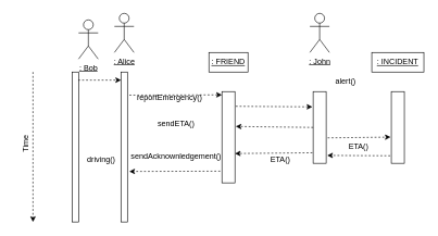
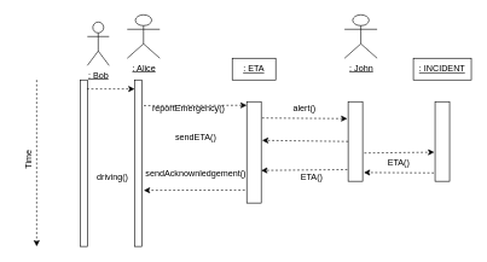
  <mxCell id="0" />
  <mxCell id="1" parent="0" />
  <mxCell id="2" value="" style="rounded=0;whiteSpace=wrap;html=1;" vertex="1" parent="1"><mxGeometry x="320" y="80" width="60" height="30" as="geometry" /></mxCell>
  <mxCell id="3" value="reportEmergency()" style="text;html=1;strokeColor=none;fillColor=none;align=center;verticalAlign=middle;whiteSpace=wrap;rounded=0;" vertex="1" parent="1"><mxGeometry x="240" y="140" width="40" height="20" as="geometry" /></mxCell>
- <mxCell id="4" value=": FRIEND" style="text;html=1;strokeColor=none;fillColor=none;align=center;verticalAlign=middle;whiteSpace=wrap;rounded=0;fontStyle=4" vertex="1" parent="1"><mxGeometry x="320" y="85" width="60" height="20" as="geometry" /></mxCell>
+ <mxCell id="4" value=": ETA" style="text;html=1;strokeColor=none;fillColor=none;align=center;verticalAlign=middle;whiteSpace=wrap;rounded=0;fontStyle=4" vertex="1" parent="1"><mxGeometry x="320" y="85" width="60" height="20" as="geometry" /></mxCell>
  <mxCell id="5" value="" style="rounded=0;whiteSpace=wrap;html=1;" vertex="1" parent="1"><mxGeometry x="185" y="110" width="10" height="230" as="geometry" /></mxCell>
  <mxCell id="6" value="" style="endArrow=classic;html=1;dashed=1;" edge="1" parent="1"><mxGeometry width="50" height="50" relative="1" as="geometry"><mxPoint x="50" y="110" as="sourcePoint" /><mxPoint x="50" y="340" as="targetPoint" /></mxGeometry></mxCell>
  <mxCell id="7" value="Time" style="text;html=1;strokeColor=none;fillColor=none;align=center;verticalAlign=middle;whiteSpace=wrap;rounded=0;rotation=-90;" vertex="1" parent="1"><mxGeometry x="20" y="210" width="40" height="20" as="geometry" /></mxCell>
- <mxCell id="8" value=": Alice" style="shape=umlActor;verticalLabelPosition=bottom;verticalAlign=top;html=1;outlineConnect=0;fontStyle=4" vertex="1" parent="1"><mxGeometry x="175" y="20" width="30" height="60" as="geometry" /></mxCell>
+ <mxCell id="8" value=": Alice" style="shape=umlActor;verticalLabelPosition=bottom;verticalAlign=top;html=1;outlineConnect=0;fontStyle=4" vertex="1" parent="1"><mxGeometry x="175" y="20" width="45" height="60" as="geometry" /></mxCell>
  <mxCell id="9" value="" style="rounded=0;whiteSpace=wrap;html=1;fontColor=#000000;" vertex="1" parent="1"><mxGeometry x="340" y="140" width="20" height="140" as="geometry" /></mxCell>
  <mxCell id="10" value="" style="endArrow=classic;html=1;dashed=1;fontColor=#000000;exitX=1.3;exitY=0.154;exitDx=0;exitDy=0;exitPerimeter=0;" edge="1" parent="1" source="5"><mxGeometry width="50" height="50" relative="1" as="geometry"><mxPoint x="260" y="190" as="sourcePoint" /><mxPoint x="340" y="145" as="targetPoint" /></mxGeometry></mxCell>
  <mxCell id="11" value="" style="endArrow=classic;html=1;dashed=1;fontColor=#000000;entryX=1.286;entryY=0.663;entryDx=0;entryDy=0;entryPerimeter=0;exitX=-0.131;exitY=0.872;exitDx=0;exitDy=0;exitPerimeter=0;" edge="1" parent="1" source="9" target="5"><mxGeometry width="50" height="50" relative="1" as="geometry"><mxPoint x="340" y="193" as="sourcePoint" /><mxPoint x="350" y="155" as="targetPoint" /><Array as="points" /></mxGeometry></mxCell>
  <mxCell id="12" value="sendAcknownledgement()" style="text;html=1;strokeColor=none;fillColor=none;align=center;verticalAlign=middle;whiteSpace=wrap;rounded=0;" vertex="1" parent="1"><mxGeometry x="250" y="230" width="40" height="20" as="geometry" /></mxCell>
  <mxCell id="13" value="" style="rounded=0;whiteSpace=wrap;html=1;fontColor=#000000;" vertex="1" parent="1"><mxGeometry x="480" y="140" width="20" height="110" as="geometry" /></mxCell>
  <mxCell id="14" value="" style="endArrow=classic;html=1;dashed=1;fontColor=#000000;exitX=1.06;exitY=0.161;exitDx=0;exitDy=0;exitPerimeter=0;entryX=-0.06;entryY=0.213;entryDx=0;entryDy=0;entryPerimeter=0;" edge="1" parent="1" source="9" target="13"><mxGeometry width="50" height="50" relative="1" as="geometry"><mxPoint x="360" y="150.42" as="sourcePoint" /><mxPoint x="470" y="170" as="targetPoint" /><Array as="points" /></mxGeometry></mxCell>
- <mxCell id="15" value="alert()" style="text;html=1;strokeColor=none;fillColor=none;align=center;verticalAlign=middle;whiteSpace=wrap;rounded=0;" vertex="1" parent="1"><mxGeometry x="510" y="115" width="40" height="20" as="geometry" /></mxCell>
+ <mxCell id="15" value="alert()" style="text;html=1;strokeColor=none;fillColor=none;align=center;verticalAlign=middle;whiteSpace=wrap;rounded=0;" vertex="1" parent="1"><mxGeometry x="400" y="140" width="40" height="20" as="geometry" /></mxCell>
  <mxCell id="16" value="" style="endArrow=classic;html=1;dashed=1;fontColor=#000000;exitX=0;exitY=0.5;exitDx=0;exitDy=0;entryX=1.06;entryY=0.382;entryDx=0;entryDy=0;entryPerimeter=0;" edge="1" parent="1" source="13" target="9"><mxGeometry width="50" height="50" relative="1" as="geometry"><mxPoint x="369.76" y="173.45" as="sourcePoint" /><mxPoint x="489.28" y="172.47" as="targetPoint" /><Array as="points" /></mxGeometry></mxCell>
  <mxCell id="17" value="sendETA()" style="text;html=1;strokeColor=none;fillColor=none;align=center;verticalAlign=middle;whiteSpace=wrap;rounded=0;" vertex="1" parent="1"><mxGeometry x="250" y="180" width="40" height="20" as="geometry" /></mxCell>
- <mxCell id="18" value=": John" style="shape=umlActor;verticalLabelPosition=bottom;verticalAlign=top;html=1;outlineConnect=0;fontStyle=4" vertex="1" parent="1"><mxGeometry x="475" y="20" width="30" height="60" as="geometry" /></mxCell>
+ <mxCell id="18" value=": John" style="shape=umlActor;verticalLabelPosition=bottom;verticalAlign=top;html=1;outlineConnect=0;fontStyle=4" vertex="1" parent="1"><mxGeometry x="475" y="20" width="45" height="60" as="geometry" /></mxCell>
  <mxCell id="19" value="" style="rounded=0;whiteSpace=wrap;html=1;" vertex="1" parent="1"><mxGeometry x="110" y="110" width="10" height="230" as="geometry" /></mxCell>
  <mxCell id="20" value=": Bob" style="shape=umlActor;verticalLabelPosition=bottom;verticalAlign=top;html=1;outlineConnect=0;fontStyle=4" vertex="1" parent="1"><mxGeometry x="120" y="30" width="30" height="60" as="geometry" /></mxCell>
  <mxCell id="21" value="" style="endArrow=classic;html=1;dashed=1;fontColor=#000000;exitX=0.943;exitY=0.054;exitDx=0;exitDy=0;exitPerimeter=0;entryX=0.014;entryY=0.054;entryDx=0;entryDy=0;entryPerimeter=0;" edge="1" parent="1" source="19" target="5"><mxGeometry width="50" height="50" relative="1" as="geometry"><mxPoint x="148" y="180.13" as="sourcePoint" /><mxPoint x="290" y="179.71" as="targetPoint" /></mxGeometry></mxCell>
  <mxCell id="22" value="driving()" style="text;html=1;strokeColor=none;fillColor=none;align=center;verticalAlign=middle;whiteSpace=wrap;rounded=0;" vertex="1" parent="1"><mxGeometry x="135" y="235" width="40" height="20" as="geometry" /></mxCell>
  <mxCell id="23" value="" style="rounded=0;whiteSpace=wrap;html=1;" vertex="1" parent="1"><mxGeometry x="570" y="80" width="80" height="30" as="geometry" /></mxCell>
  <mxCell id="24" value=": INCIDENT" style="text;html=1;strokeColor=none;fillColor=none;align=center;verticalAlign=middle;whiteSpace=wrap;rounded=0;fontStyle=4" vertex="1" parent="1"><mxGeometry x="570" y="85" width="80" height="20" as="geometry" /></mxCell>
  <mxCell id="25" value="" style="rounded=0;whiteSpace=wrap;html=1;fontColor=#000000;" vertex="1" parent="1"><mxGeometry x="600" y="140" width="20" height="110" as="geometry" /></mxCell>
  <mxCell id="26" value="" style="endArrow=classic;html=1;dashed=1;fontColor=#000000;exitX=1.114;exitY=0.645;exitDx=0;exitDy=0;entryX=-0.057;entryY=0.635;entryDx=0;entryDy=0;entryPerimeter=0;exitPerimeter=0;" edge="1" parent="1" source="13" target="25"><mxGeometry width="50" height="50" relative="1" as="geometry"><mxPoint x="490" y="205" as="sourcePoint" /><mxPoint x="371.2" y="203.48" as="targetPoint" /><Array as="points" /></mxGeometry></mxCell>
  <mxCell id="27" value="ETA()" style="text;html=1;strokeColor=none;fillColor=none;align=center;verticalAlign=middle;whiteSpace=wrap;rounded=0;" vertex="1" parent="1"><mxGeometry x="530" y="215" width="40" height="20" as="geometry" /></mxCell>
  <mxCell id="28" value="" style="endArrow=classic;html=1;dashed=1;fontColor=#000000;exitX=-0.086;exitY=0.895;exitDx=0;exitDy=0;entryX=1.086;entryY=0.89;entryDx=0;entryDy=0;entryPerimeter=0;exitPerimeter=0;" edge="1" parent="1" source="25" target="13"><mxGeometry width="50" height="50" relative="1" as="geometry"><mxPoint x="512.28" y="220.95" as="sourcePoint" /><mxPoint x="608.86" y="219.85" as="targetPoint" /><Array as="points" /></mxGeometry></mxCell>
  <mxCell id="29" value="" style="endArrow=classic;html=1;dashed=1;fontColor=#000000;exitX=-0.057;exitY=0.853;exitDx=0;exitDy=0;entryX=1.086;entryY=0.89;entryDx=0;entryDy=0;entryPerimeter=0;exitPerimeter=0;" edge="1" parent="1" source="13"><mxGeometry width="50" height="50" relative="1" as="geometry"><mxPoint x="456.56" y="235.55" as="sourcePoint" /><mxPoint x="360" y="235" as="targetPoint" /><Array as="points" /></mxGeometry></mxCell>
  <mxCell id="30" value="ETA()" style="text;html=1;strokeColor=none;fillColor=none;align=center;verticalAlign=middle;whiteSpace=wrap;rounded=0;" vertex="1" parent="1"><mxGeometry x="410" y="235" width="40" height="20" as="geometry" /></mxCell>
